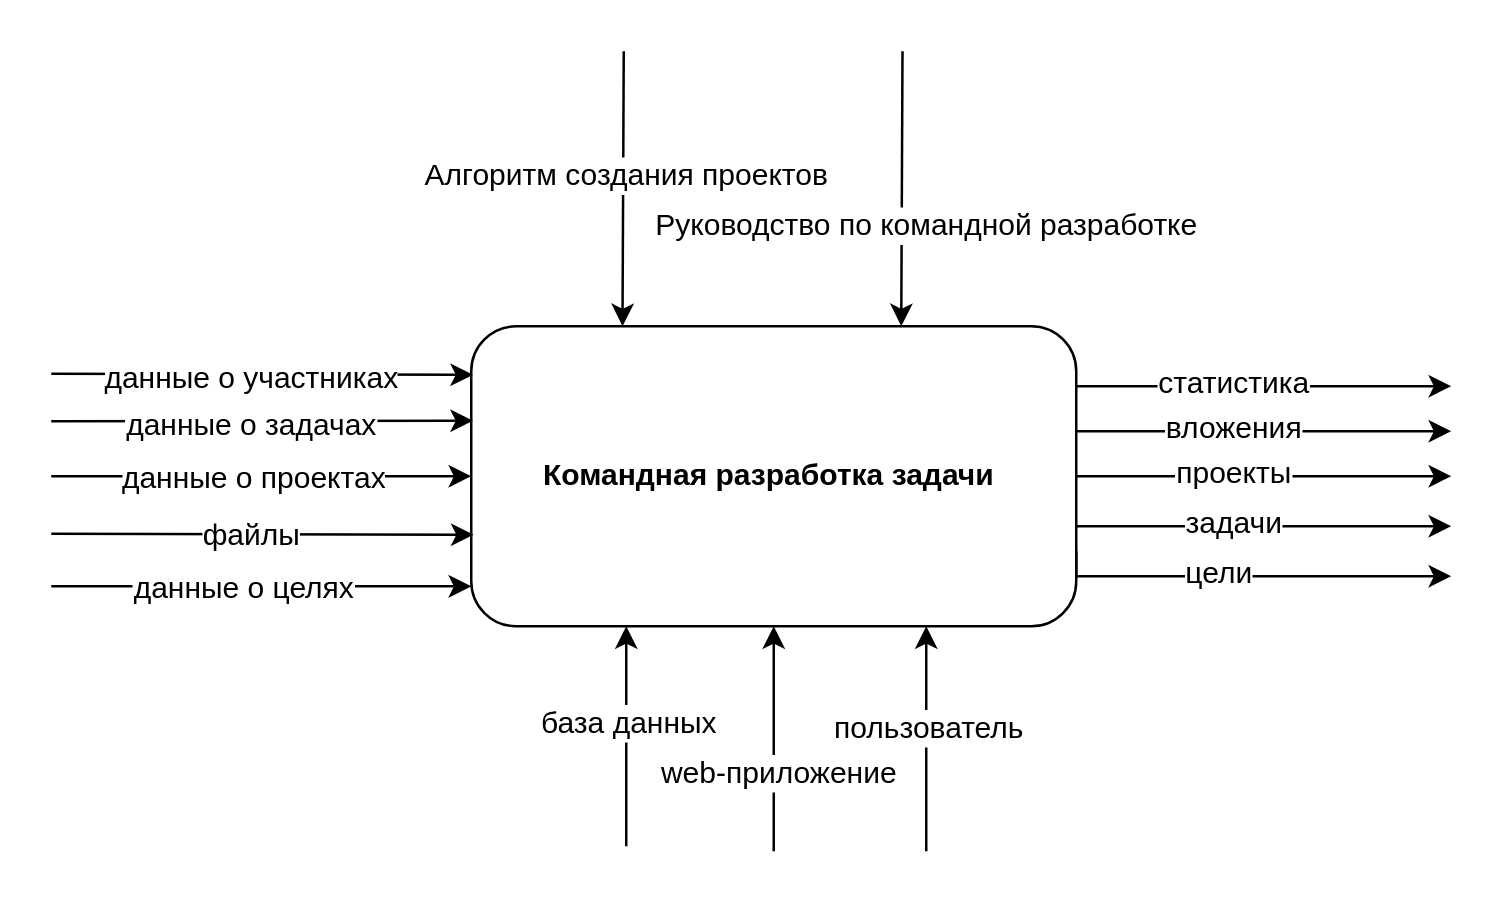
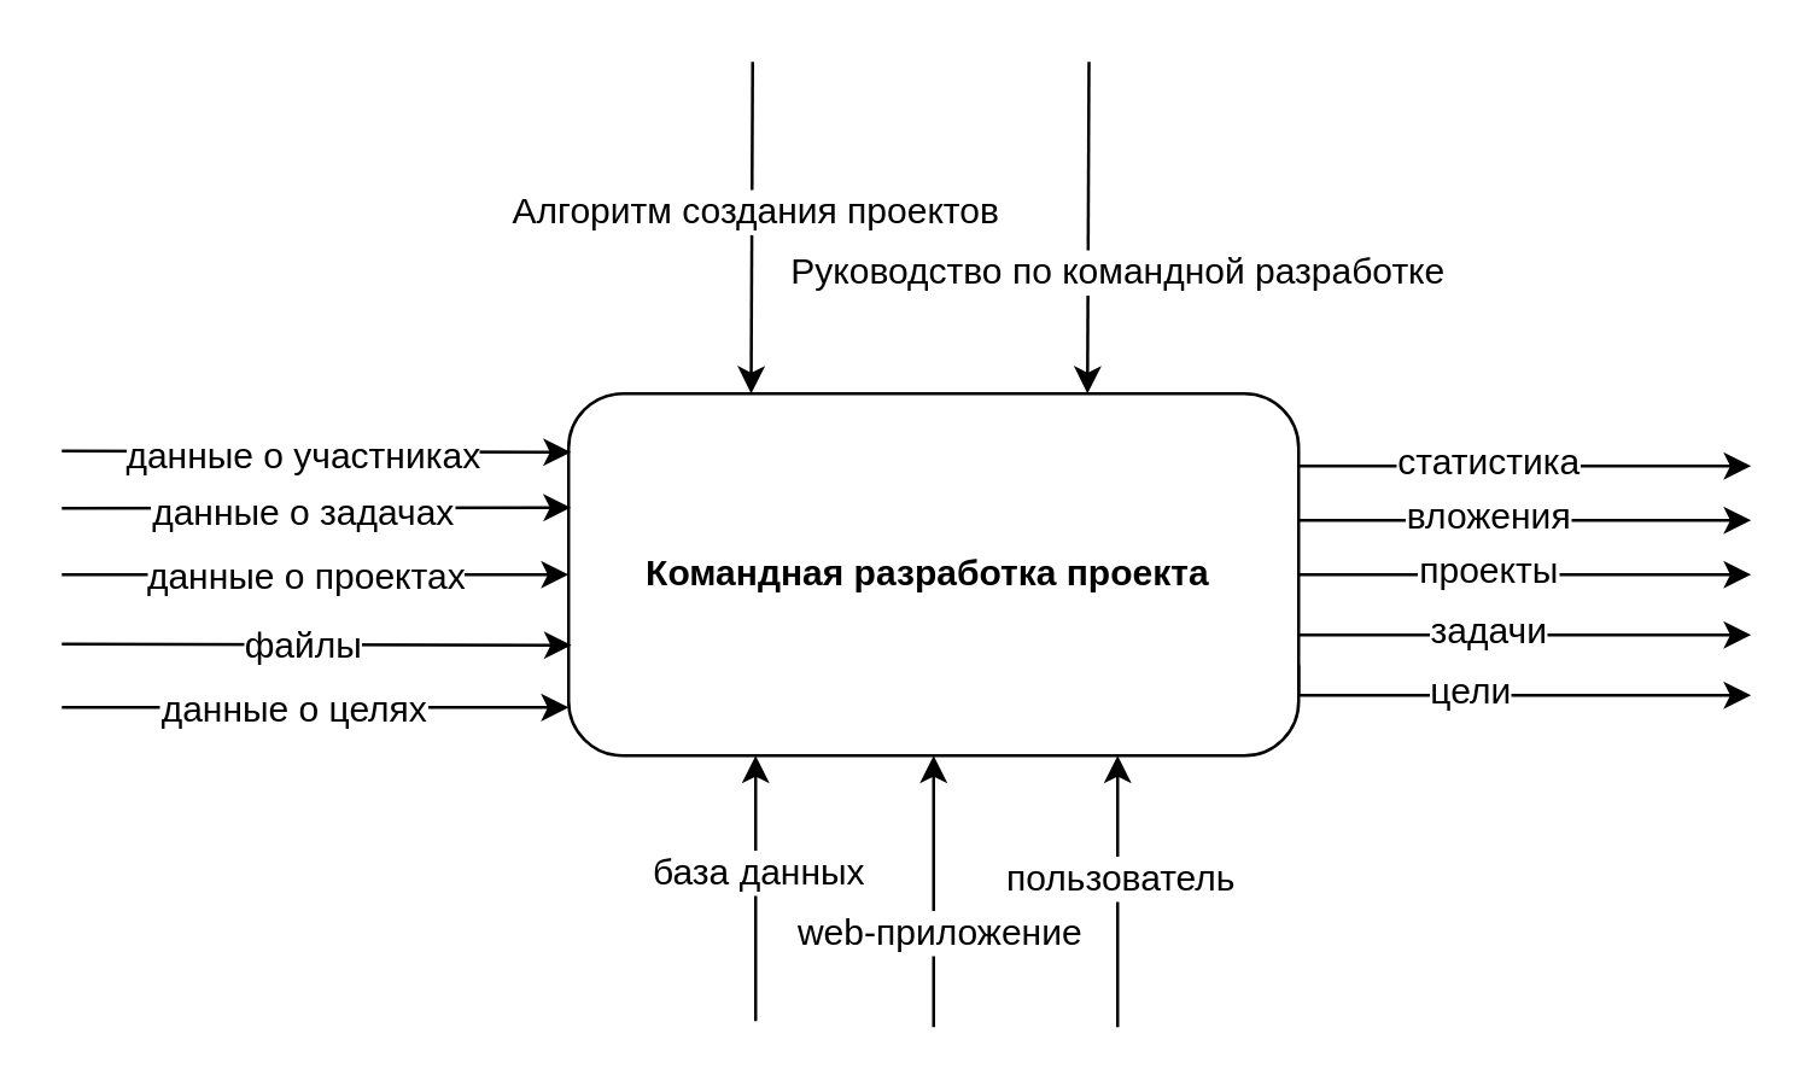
  <mxCell id="0" />
  <mxCell id="1" parent="0" />
  <mxCell id="2" value="" style="edgeStyle=orthogonalEdgeStyle;rounded=0;orthogonalLoop=1;jettySize=auto;html=1;" edge="1" parent="1" source="4"><mxGeometry relative="1" as="geometry"><mxPoint x="580" y="210" as="targetPoint" /><Array as="points"><mxPoint x="580" y="210" /></Array></mxGeometry></mxCell>
  <mxCell id="3" value="задачи" style="text;html=1;resizable=0;points=[];align=center;verticalAlign=middle;labelBackgroundColor=#ffffff;" vertex="1" connectable="0" parent="2"><mxGeometry x="-0.173" y="2" relative="1" as="geometry"><mxPoint as="offset" /></mxGeometry></mxCell>
- <mxCell id="4" value="&lt;b&gt;Командная разработка задачи&amp;nbsp;&lt;/b&gt;" style="shape=ext;rounded=1;html=1;whiteSpace=wrap;" vertex="1" parent="1"><mxGeometry x="188" y="130" width="242" height="120" as="geometry" /></mxCell>
+ <mxCell id="4" value="&lt;b&gt;Командная разработка проекта&amp;nbsp;&lt;/b&gt;" style="shape=ext;rounded=1;html=1;whiteSpace=wrap;" vertex="1" parent="1"><mxGeometry x="188" y="130" width="242" height="120" as="geometry" /></mxCell>
  <mxCell id="5" value="" style="endArrow=classic;html=1;entryX=0.003;entryY=0.315;entryDx=0;entryDy=0;entryPerimeter=0;" edge="1" parent="1" target="4"><mxGeometry width="50" height="50" relative="1" as="geometry"><mxPoint x="20" y="168" as="sourcePoint" /><mxPoint x="240" y="270" as="targetPoint" /></mxGeometry></mxCell>
  <mxCell id="6" value="данные о задачах" style="text;html=1;resizable=0;points=[];align=center;verticalAlign=middle;labelBackgroundColor=#ffffff;" vertex="1" connectable="0" parent="5"><mxGeometry x="-0.18" relative="1" as="geometry"><mxPoint x="11" y="2" as="offset" /></mxGeometry></mxCell>
  <mxCell id="7" value="" style="endArrow=classic;html=1;entryX=0;entryY=0.5;entryDx=0;entryDy=0;" edge="1" parent="1" target="4"><mxGeometry width="50" height="50" relative="1" as="geometry"><mxPoint x="20" y="190" as="sourcePoint" /><mxPoint x="46" y="249.5" as="targetPoint" /></mxGeometry></mxCell>
  <mxCell id="8" value="данные о проектах" style="text;html=1;resizable=0;points=[];align=center;verticalAlign=middle;labelBackgroundColor=#ffffff;" vertex="1" connectable="0" parent="7"><mxGeometry x="-0.18" relative="1" as="geometry"><mxPoint x="11" as="offset" /></mxGeometry></mxCell>
  <mxCell id="9" value="" style="endArrow=classic;html=1;entryX=0;entryY=0.867;entryDx=0;entryDy=0;entryPerimeter=0;" edge="1" parent="1" target="4"><mxGeometry width="50" height="50" relative="1" as="geometry"><mxPoint x="20" y="234" as="sourcePoint" /><mxPoint x="150" y="260" as="targetPoint" /></mxGeometry></mxCell>
  <mxCell id="10" value="данные о целях" style="text;html=1;resizable=0;points=[];align=center;verticalAlign=middle;labelBackgroundColor=#ffffff;" vertex="1" connectable="0" parent="9"><mxGeometry x="-0.18" relative="1" as="geometry"><mxPoint x="8" as="offset" /></mxGeometry></mxCell>
  <mxCell id="11" value="" style="endArrow=classic;html=1;entryX=0.003;entryY=0.162;entryDx=0;entryDy=0;entryPerimeter=0;" edge="1" parent="1" target="4"><mxGeometry width="50" height="50" relative="1" as="geometry"><mxPoint x="20" y="149" as="sourcePoint" /><mxPoint x="58" y="120" as="targetPoint" /></mxGeometry></mxCell>
  <mxCell id="12" value="данные о участниках" style="text;html=1;resizable=0;points=[];align=center;verticalAlign=middle;labelBackgroundColor=#ffffff;" vertex="1" connectable="0" parent="11"><mxGeometry x="-0.18" relative="1" as="geometry"><mxPoint x="11" y="1" as="offset" /></mxGeometry></mxCell>
  <mxCell id="13" value="" style="endArrow=classic;html=1;entryX=0.004;entryY=0.695;entryDx=0;entryDy=0;entryPerimeter=0;" edge="1" parent="1" target="4"><mxGeometry width="50" height="50" relative="1" as="geometry"><mxPoint x="20" y="213" as="sourcePoint" /><mxPoint x="175.822" y="209.92" as="targetPoint" /></mxGeometry></mxCell>
  <mxCell id="14" value="файлы" style="text;html=1;resizable=0;points=[];align=center;verticalAlign=middle;labelBackgroundColor=#ffffff;" vertex="1" connectable="0" parent="13"><mxGeometry x="-0.18" relative="1" as="geometry"><mxPoint x="11" as="offset" /></mxGeometry></mxCell>
  <mxCell id="15" value="" style="edgeStyle=orthogonalEdgeStyle;rounded=0;orthogonalLoop=1;jettySize=auto;html=1;exitX=1;exitY=0.75;exitDx=0;exitDy=0;" edge="1" parent="1" source="4"><mxGeometry relative="1" as="geometry"><mxPoint x="440" y="220" as="sourcePoint" /><mxPoint x="580" y="230" as="targetPoint" /><Array as="points"><mxPoint x="430" y="230" /></Array></mxGeometry></mxCell>
  <mxCell id="16" value="цели" style="text;html=1;resizable=0;points=[];align=center;verticalAlign=middle;labelBackgroundColor=#ffffff;" vertex="1" connectable="0" parent="15"><mxGeometry x="-0.173" y="2" relative="1" as="geometry"><mxPoint as="offset" /></mxGeometry></mxCell>
  <mxCell id="17" value="" style="edgeStyle=orthogonalEdgeStyle;rounded=0;orthogonalLoop=1;jettySize=auto;html=1;exitX=1;exitY=0.5;exitDx=0;exitDy=0;" edge="1" parent="1" source="4"><mxGeometry relative="1" as="geometry"><mxPoint x="440" y="160" as="sourcePoint" /><mxPoint x="580" y="190" as="targetPoint" /><Array as="points"><mxPoint x="530" y="190" /><mxPoint x="530" y="190" /></Array></mxGeometry></mxCell>
  <mxCell id="18" value="проекты" style="text;html=1;resizable=0;points=[];align=center;verticalAlign=middle;labelBackgroundColor=#ffffff;" vertex="1" connectable="0" parent="17"><mxGeometry x="-0.173" y="2" relative="1" as="geometry"><mxPoint as="offset" /></mxGeometry></mxCell>
  <mxCell id="19" value="" style="edgeStyle=orthogonalEdgeStyle;rounded=0;orthogonalLoop=1;jettySize=auto;html=1;" edge="1" parent="1"><mxGeometry relative="1" as="geometry"><mxPoint x="430" y="172.056" as="sourcePoint" /><mxPoint x="580" y="172" as="targetPoint" /><Array as="points"><mxPoint x="580" y="172" /></Array></mxGeometry></mxCell>
  <mxCell id="20" value="вложения" style="text;html=1;resizable=0;points=[];align=center;verticalAlign=middle;labelBackgroundColor=#ffffff;" vertex="1" connectable="0" parent="19"><mxGeometry x="-0.173" y="2" relative="1" as="geometry"><mxPoint as="offset" /></mxGeometry></mxCell>
  <mxCell id="21" value="" style="edgeStyle=orthogonalEdgeStyle;rounded=0;orthogonalLoop=1;jettySize=auto;html=1;exitX=1;exitY=0.2;exitDx=0;exitDy=0;exitPerimeter=0;" edge="1" parent="1" source="4"><mxGeometry relative="1" as="geometry"><mxPoint x="440" y="140" as="sourcePoint" /><mxPoint x="580" y="154" as="targetPoint" /><Array as="points"><mxPoint x="530" y="154" /><mxPoint x="530" y="154" /></Array></mxGeometry></mxCell>
  <mxCell id="22" value="статистика" style="text;html=1;resizable=0;points=[];align=center;verticalAlign=middle;labelBackgroundColor=#ffffff;" vertex="1" connectable="0" parent="21"><mxGeometry x="-0.173" y="2" relative="1" as="geometry"><mxPoint as="offset" /></mxGeometry></mxCell>
  <mxCell id="23" value="" style="endArrow=classic;html=1;entryX=0.25;entryY=0;entryDx=0;entryDy=0;" edge="1" parent="1" target="4"><mxGeometry width="50" height="50" relative="1" as="geometry"><mxPoint x="249" y="20" as="sourcePoint" /><mxPoint x="328.726" y="40.44" as="targetPoint" /></mxGeometry></mxCell>
  <mxCell id="24" value="Алгоритм создания проектов" style="text;html=1;resizable=0;points=[];align=center;verticalAlign=middle;labelBackgroundColor=#ffffff;" vertex="1" connectable="0" parent="23"><mxGeometry x="-0.18" relative="1" as="geometry"><mxPoint x="1" y="5" as="offset" /></mxGeometry></mxCell>
  <mxCell id="25" value="" style="endArrow=classic;html=1;entryX=0.25;entryY=0;entryDx=0;entryDy=0;" edge="1" parent="1"><mxGeometry width="50" height="50" relative="1" as="geometry"><mxPoint x="360.5" y="20" as="sourcePoint" /><mxPoint x="360" y="130" as="targetPoint" /></mxGeometry></mxCell>
  <mxCell id="26" value="Руководство по командной разработке" style="text;html=1;resizable=0;points=[];align=center;verticalAlign=middle;labelBackgroundColor=#ffffff;" vertex="1" connectable="0" parent="25"><mxGeometry x="-0.18" relative="1" as="geometry"><mxPoint x="9.5" y="25" as="offset" /></mxGeometry></mxCell>
  <mxCell id="27" value="" style="endArrow=classic;html=1;entryX=0.5;entryY=1;entryDx=0;entryDy=0;" edge="1" parent="1" target="4"><mxGeometry width="50" height="50" relative="1" as="geometry"><mxPoint x="309" y="340" as="sourcePoint" /><mxPoint x="250" y="380" as="targetPoint" /></mxGeometry></mxCell>
  <mxCell id="28" value="web-приложение" style="text;html=1;resizable=0;points=[];align=center;verticalAlign=middle;labelBackgroundColor=#ffffff;" vertex="1" connectable="0" parent="27"><mxGeometry x="-0.18" relative="1" as="geometry"><mxPoint x="1" y="5" as="offset" /></mxGeometry></mxCell>
  <mxCell id="29" value="" style="endArrow=classic;html=1;" edge="1" parent="1"><mxGeometry width="50" height="50" relative="1" as="geometry"><mxPoint x="250" y="338" as="sourcePoint" /><mxPoint x="250" y="250" as="targetPoint" /></mxGeometry></mxCell>
  <mxCell id="30" value="база данных" style="text;html=1;resizable=0;points=[];align=center;verticalAlign=middle;labelBackgroundColor=#ffffff;" vertex="1" connectable="0" parent="29"><mxGeometry x="-0.18" relative="1" as="geometry"><mxPoint y="-14" as="offset" /></mxGeometry></mxCell>
  <mxCell id="31" value="" style="endArrow=classic;html=1;entryX=0.5;entryY=1;entryDx=0;entryDy=0;" edge="1" parent="1"><mxGeometry width="50" height="50" relative="1" as="geometry"><mxPoint x="370" y="340" as="sourcePoint" /><mxPoint x="370" y="250" as="targetPoint" /></mxGeometry></mxCell>
  <mxCell id="32" value="пользователь" style="text;html=1;resizable=0;points=[];align=center;verticalAlign=middle;labelBackgroundColor=#ffffff;" vertex="1" connectable="0" parent="31"><mxGeometry x="-0.18" relative="1" as="geometry"><mxPoint y="-13" as="offset" /></mxGeometry></mxCell>
